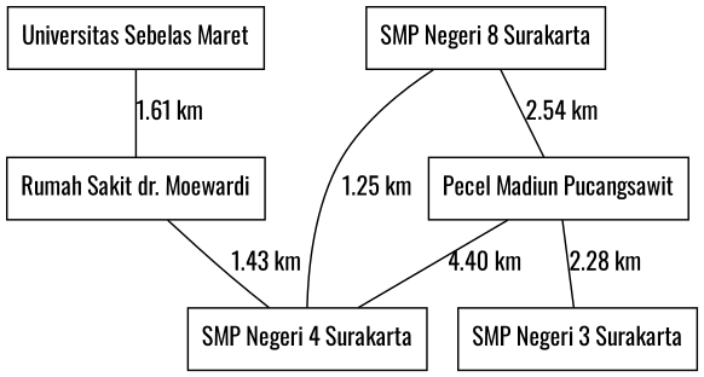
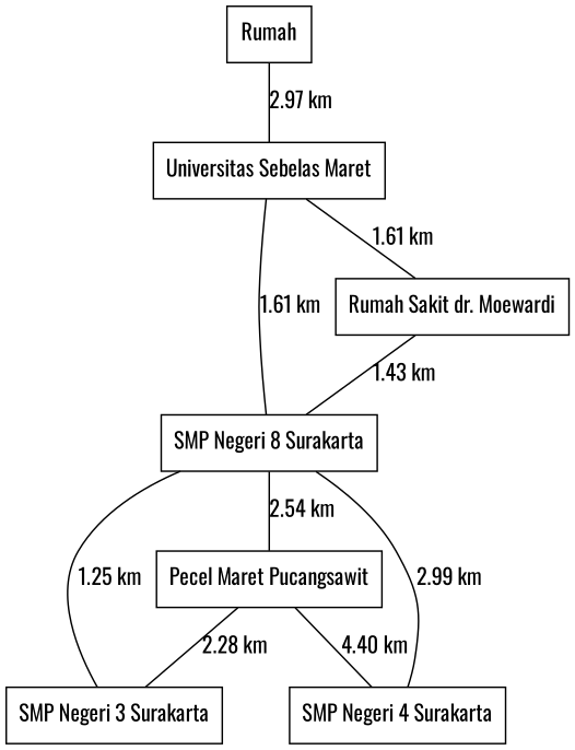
  graph {
    fontname=Oswald
    rankdir=TB
    node [fontname=Oswald shape=rectangle]
    edge [fontname=Oswald]
+   Rumah
    "Universitas Sebelas Maret"
    "SMP Negeri 8 Surakarta"
    "Rumah Sakit dr. Moewardi"
    n5 [label="SMP Negeri 3 Surakarta"]
-   "Pecel Madiun Pucangsawit"
+   "Pecel Madiun Pucangsawit" [label="Pecel Maret Pucangsawit"]
    "SMP Negeri 4 Surakarta"
+   Rumah -- "Universitas Sebelas Maret" [label="2.97 km"]
+   "Universitas Sebelas Maret" -- "SMP Negeri 8 Surakarta" [label="1.61 km"]
    "Universitas Sebelas Maret" -- "Rumah Sakit dr. Moewardi" [label="1.61 km"]
+   "SMP Negeri 8 Surakarta" -- n5 [label="1.25 km"]
    "SMP Negeri 8 Surakarta" -- "Pecel Madiun Pucangsawit" [label="2.54 km"]
-   "SMP Negeri 8 Surakarta" -- "SMP Negeri 4 Surakarta" [label="1.25 km"]
-   "Rumah Sakit dr. Moewardi" -- "SMP Negeri 4 Surakarta" [label="1.43 km"]
+   "SMP Negeri 8 Surakarta" -- "SMP Negeri 4 Surakarta" [label="2.99 km"]
+   "Rumah Sakit dr. Moewardi" -- "SMP Negeri 8 Surakarta" [label="1.43 km"]
    "Pecel Madiun Pucangsawit" -- n5 [label="2.28 km"]
    "Pecel Madiun Pucangsawit" -- "SMP Negeri 4 Surakarta" [label="4.40 km"]
  }
